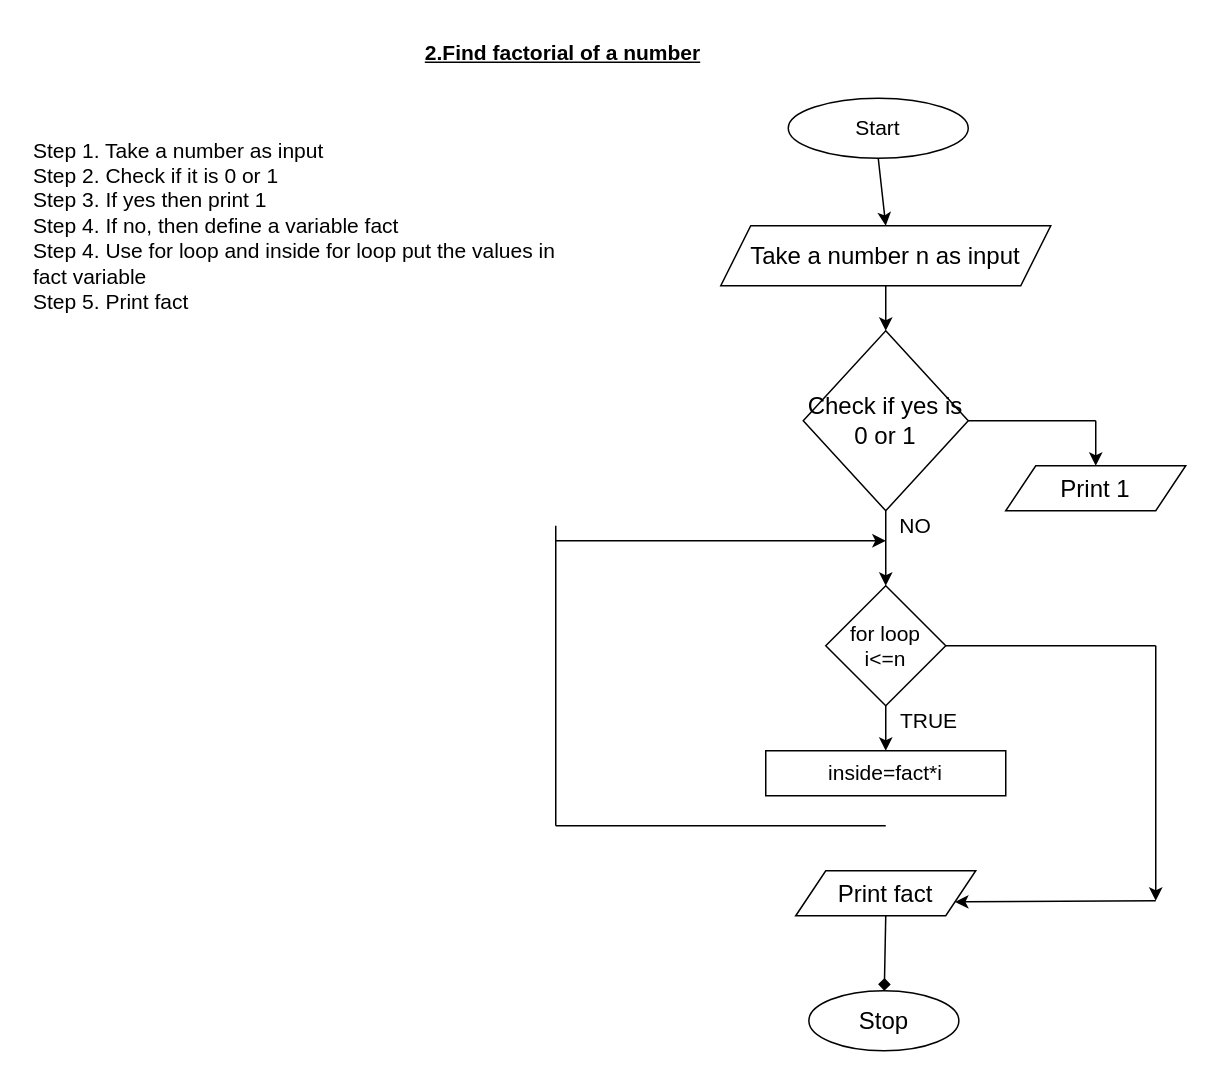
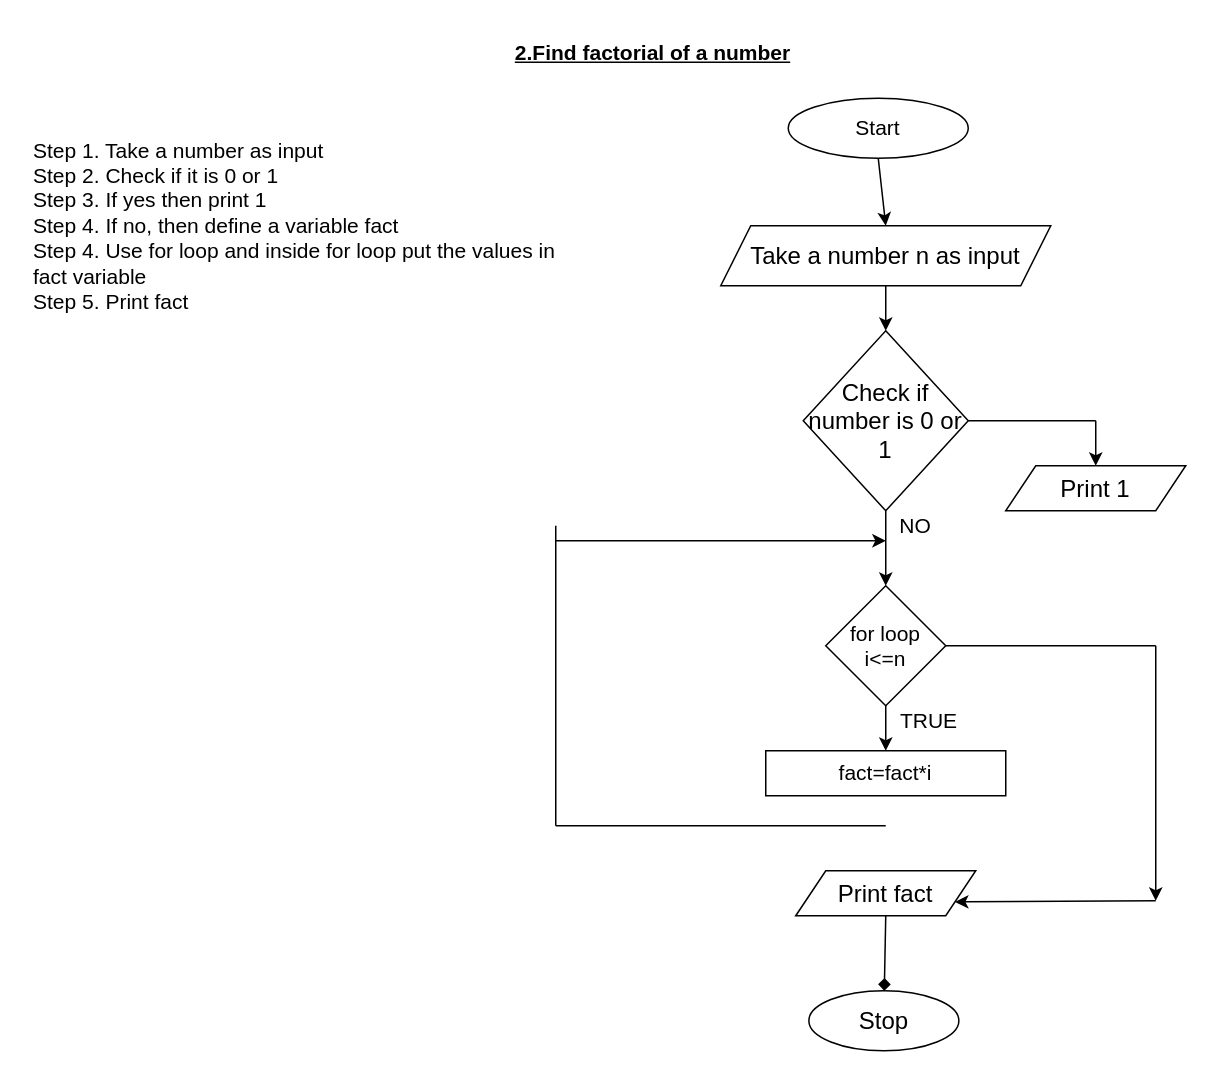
  <mxCell id="0" />
  <mxCell id="1" parent="0" />
- <mxCell id="2" value="&lt;font style=&quot;font-size: 14px&quot;&gt;&lt;b&gt;&lt;u&gt;2.Find factorial of a number&lt;/u&gt;&lt;/b&gt;&lt;/font&gt;" style="text;html=1;strokeColor=none;fillColor=none;align=center;verticalAlign=middle;whiteSpace=wrap;rounded=0;" parent="1" vertex="1"><mxGeometry x="210" y="20" width="330" height="30" as="geometry" /></mxCell>
+ <mxCell id="2" value="&lt;font style=&quot;font-size: 14px&quot;&gt;&lt;b&gt;&lt;u&gt;2.Find factorial of a number&lt;/u&gt;&lt;/b&gt;&lt;/font&gt;" style="text;html=1;strokeColor=none;fillColor=none;align=center;verticalAlign=middle;whiteSpace=wrap;rounded=0;" parent="1" vertex="1"><mxGeometry x="270" y="20" width="330" height="30" as="geometry" /></mxCell>
  <mxCell id="3" value="&lt;font style=&quot;font-size: 14px&quot;&gt;Start&lt;/font&gt;" style="ellipse;whiteSpace=wrap;html=1;" parent="1" vertex="1"><mxGeometry x="525" y="65" width="120" height="40" as="geometry" /></mxCell>
  <mxCell id="4" value="" style="endArrow=classic;html=1;exitX=0.5;exitY=1;exitDx=0;exitDy=0;" parent="1" source="3" edge="1"><mxGeometry width="50" height="50" relative="1" as="geometry"><mxPoint x="600" y="130" as="sourcePoint" /><mxPoint x="590" y="150" as="targetPoint" /></mxGeometry></mxCell>
  <mxCell id="5" value="&lt;font size=&quot;3&quot;&gt;Take a number n as input&lt;/font&gt;" style="shape=parallelogram;perimeter=parallelogramPerimeter;whiteSpace=wrap;html=1;fixedSize=1;" parent="1" vertex="1"><mxGeometry x="480" y="150" width="220" height="40" as="geometry" /></mxCell>
  <mxCell id="6" value="" style="endArrow=classic;html=1;exitX=0.5;exitY=1;exitDx=0;exitDy=0;" parent="1" source="5" target="7" edge="1"><mxGeometry width="50" height="50" relative="1" as="geometry"><mxPoint x="390" y="330" as="sourcePoint" /><mxPoint x="590" y="250" as="targetPoint" /></mxGeometry></mxCell>
- <mxCell id="7" value="&lt;font size=&quot;3&quot;&gt;Check if yes is 0 or 1&lt;/font&gt;" style="rhombus;whiteSpace=wrap;html=1;" parent="1" vertex="1"><mxGeometry x="535" y="220" width="110" height="120" as="geometry" /></mxCell>
+ <mxCell id="7" value="&lt;font size=&quot;3&quot;&gt;Check if number is 0 or 1&lt;/font&gt;" style="rhombus;whiteSpace=wrap;html=1;" parent="1" vertex="1"><mxGeometry x="535" y="220" width="110" height="120" as="geometry" /></mxCell>
  <mxCell id="8" value="" style="endArrow=classic;html=1;exitX=0.5;exitY=1;exitDx=0;exitDy=0;" parent="1" source="7" edge="1"><mxGeometry width="50" height="50" relative="1" as="geometry"><mxPoint x="390" y="310" as="sourcePoint" /><mxPoint x="590" y="390" as="targetPoint" /></mxGeometry></mxCell>
  <mxCell id="9" value="" style="endArrow=none;html=1;exitX=1;exitY=0.5;exitDx=0;exitDy=0;" parent="1" source="7" edge="1"><mxGeometry width="50" height="50" relative="1" as="geometry"><mxPoint x="390" y="280" as="sourcePoint" /><mxPoint x="730" y="280" as="targetPoint" /></mxGeometry></mxCell>
  <mxCell id="10" value="" style="endArrow=classic;html=1;" parent="1" edge="1"><mxGeometry width="50" height="50" relative="1" as="geometry"><mxPoint x="730" y="280" as="sourcePoint" /><mxPoint x="730" y="310" as="targetPoint" /></mxGeometry></mxCell>
  <mxCell id="11" value="&lt;font size=&quot;3&quot;&gt;Print 1&lt;/font&gt;" style="shape=parallelogram;perimeter=parallelogramPerimeter;whiteSpace=wrap;html=1;fixedSize=1;" parent="1" vertex="1"><mxGeometry x="670" y="310" width="120" height="30" as="geometry" /></mxCell>
  <mxCell id="12" value="" style="endArrow=classic;html=1;exitX=0.5;exitY=1;exitDx=0;exitDy=0;entryX=0.5;entryY=0;entryDx=0;entryDy=0;" parent="1" target="18" edge="1"><mxGeometry width="50" height="50" relative="1" as="geometry"><mxPoint x="590" y="460" as="sourcePoint" /><mxPoint x="589" y="490" as="targetPoint" /></mxGeometry></mxCell>
  <mxCell id="13" value="&lt;font size=&quot;3&quot;&gt;Print fact&lt;/font&gt;" style="shape=parallelogram;perimeter=parallelogramPerimeter;whiteSpace=wrap;html=1;fixedSize=1;" parent="1" vertex="1"><mxGeometry x="530" y="580" width="120" height="30" as="geometry" /></mxCell>
  <mxCell id="14" value="&lt;font style=&quot;font-size: 14px&quot;&gt;NO&lt;/font&gt;" style="text;html=1;strokeColor=none;fillColor=none;align=center;verticalAlign=middle;whiteSpace=wrap;rounded=0;" parent="1" vertex="1"><mxGeometry x="590" y="340" width="40" height="20" as="geometry" /></mxCell>
  <mxCell id="15" value="&lt;font style=&quot;font-size: 14px&quot;&gt;Step 1. Take a number as input&lt;br&gt;&lt;div&gt;&lt;span&gt;Step 2. Check if it is 0 or 1&lt;/span&gt;&lt;/div&gt;&lt;div&gt;&lt;span&gt;Step 3. If yes then print 1&lt;/span&gt;&lt;/div&gt;&lt;div&gt;&lt;span&gt;Step 4. If no, then define a variable fact&lt;/span&gt;&lt;/div&gt;&lt;div&gt;&lt;span&gt;Step 4. Use for loop and inside for loop put the values in fact variable&lt;/span&gt;&lt;/div&gt;&lt;div&gt;&lt;span&gt;Step 5. Print fact&lt;/span&gt;&lt;/div&gt;&lt;/font&gt;" style="text;html=1;strokeColor=none;fillColor=none;align=left;verticalAlign=middle;whiteSpace=wrap;rounded=0;" parent="1" vertex="1"><mxGeometry x="20" y="60" width="350" height="180" as="geometry" /></mxCell>
  <mxCell id="16" value="" style="endArrow=diamond;html=1;exitX=0.5;exitY=1;exitDx=0;exitDy=0;" parent="1" source="13" target="17" edge="1"><mxGeometry width="50" height="50" relative="1" as="geometry"><mxPoint x="400" y="440" as="sourcePoint" /><mxPoint x="590" y="550" as="targetPoint" /></mxGeometry></mxCell>
  <mxCell id="17" value="&lt;font size=&quot;3&quot;&gt;Stop&lt;/font&gt;" style="ellipse;whiteSpace=wrap;html=1;" parent="1" vertex="1"><mxGeometry x="538.75" y="660" width="100" height="40" as="geometry" /></mxCell>
- <mxCell id="18" value="&lt;font style=&quot;font-size: 14px&quot;&gt;inside=fact*i&lt;/font&gt;" style="rounded=0;whiteSpace=wrap;html=1;" parent="1" vertex="1"><mxGeometry x="510" y="500" width="160" height="30" as="geometry" /></mxCell>
+ <mxCell id="18" value="&lt;font style=&quot;font-size: 14px&quot;&gt;fact=fact*i&lt;/font&gt;" style="rounded=0;whiteSpace=wrap;html=1;" parent="1" vertex="1"><mxGeometry x="510" y="500" width="160" height="30" as="geometry" /></mxCell>
  <mxCell id="19" value="" style="endArrow=none;html=1;" parent="1" edge="1"><mxGeometry width="50" height="50" relative="1" as="geometry"><mxPoint x="590" y="550" as="sourcePoint" /><mxPoint x="370" y="550" as="targetPoint" /></mxGeometry></mxCell>
  <mxCell id="20" value="" style="endArrow=none;html=1;" parent="1" edge="1"><mxGeometry width="50" height="50" relative="1" as="geometry"><mxPoint x="370" y="550" as="sourcePoint" /><mxPoint x="370" y="350" as="targetPoint" /></mxGeometry></mxCell>
  <mxCell id="21" value="" style="endArrow=classic;html=1;entryX=0;entryY=1;entryDx=0;entryDy=0;" parent="1" target="14" edge="1"><mxGeometry width="50" height="50" relative="1" as="geometry"><mxPoint x="370" y="360" as="sourcePoint" /><mxPoint x="450" y="400" as="targetPoint" /></mxGeometry></mxCell>
  <mxCell id="22" value="&lt;font style=&quot;font-size: 14px&quot;&gt;for loop&lt;br&gt;i&amp;lt;=n&lt;/font&gt;" style="rhombus;whiteSpace=wrap;html=1;" vertex="1" parent="1"><mxGeometry x="550" y="390" width="80" height="80" as="geometry" /></mxCell>
  <mxCell id="23" value="&lt;font style=&quot;font-size: 14px&quot;&gt;TRUE&lt;/font&gt;" style="text;html=1;strokeColor=none;fillColor=none;align=center;verticalAlign=middle;whiteSpace=wrap;rounded=0;" vertex="1" parent="1"><mxGeometry x="598.75" y="470" width="40" height="20" as="geometry" /></mxCell>
  <mxCell id="24" value="" style="endArrow=none;html=1;exitX=1;exitY=0.5;exitDx=0;exitDy=0;" edge="1" parent="1" source="22"><mxGeometry width="50" height="50" relative="1" as="geometry"><mxPoint x="400" y="430" as="sourcePoint" /><mxPoint x="770" y="430" as="targetPoint" /></mxGeometry></mxCell>
  <mxCell id="25" value="" style="endArrow=classic;html=1;" edge="1" parent="1"><mxGeometry width="50" height="50" relative="1" as="geometry"><mxPoint x="770" y="430" as="sourcePoint" /><mxPoint x="770" y="600" as="targetPoint" /></mxGeometry></mxCell>
  <mxCell id="26" value="" style="endArrow=classic;html=1;entryX=1;entryY=0.75;entryDx=0;entryDy=0;" edge="1" parent="1" target="13"><mxGeometry width="50" height="50" relative="1" as="geometry"><mxPoint x="770" y="600" as="sourcePoint" /><mxPoint x="450" y="380" as="targetPoint" /></mxGeometry></mxCell>
